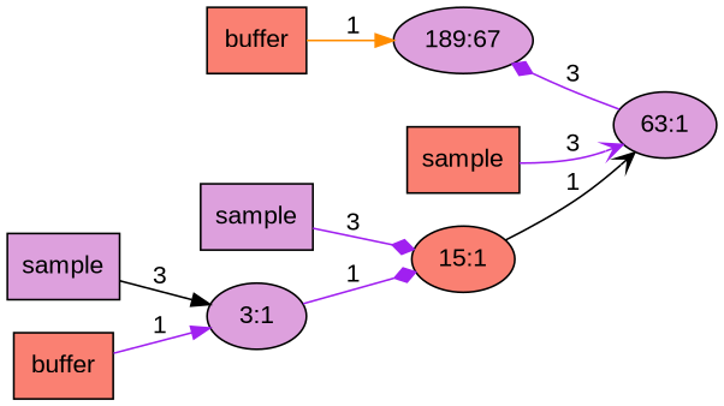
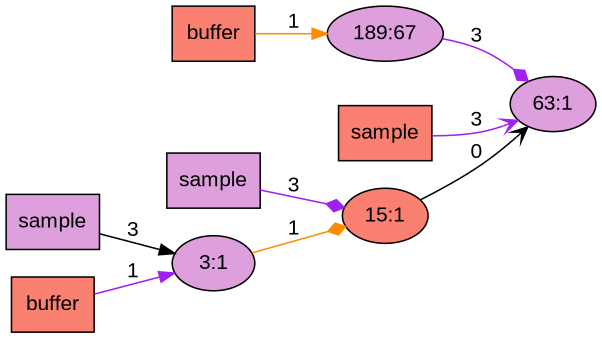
  digraph {
    fontname="Liberation Sans"
    rankdir=LR
    node [fillcolor=plum fontname="Liberation Sans" shape=box style=filled]
    edge [arrowhead=normal color=purple fontname="Liberation Sans"]
    n1 [fillcolor=salmon label=buffer]
    n2 [label="189:67" shape=""]
    n3 [label="63:1" shape=""]
    n4 [fillcolor=salmon label=sample]
    n5 [fillcolor=salmon label="15:1" shape=""]
    n6 [label=sample]
    n7 [label="3:1" shape=""]
    n8 [label=sample]
    n9 [fillcolor=salmon label=buffer]
    n1 -> n2 [color=darkorange label=1]
-   n3 -> n2 [arrowhead=diamond label=3]
+   n2 -> n3 [arrowhead=diamond label=3]
    n4 -> n3 [arrowhead=vee label=3]
-   n5 -> n3 [arrowhead=vee color=black label=1]
+   n5 -> n3 [arrowhead=vee color=black label=0]
    n6 -> n5 [arrowhead=diamond label=3]
-   n7 -> n5 [arrowhead=diamond label=1]
+   n7 -> n5 [arrowhead=diamond color=darkorange label=1]
    n8 -> n7 [color=black label=3]
    n9 -> n7 [label=1]
  }
